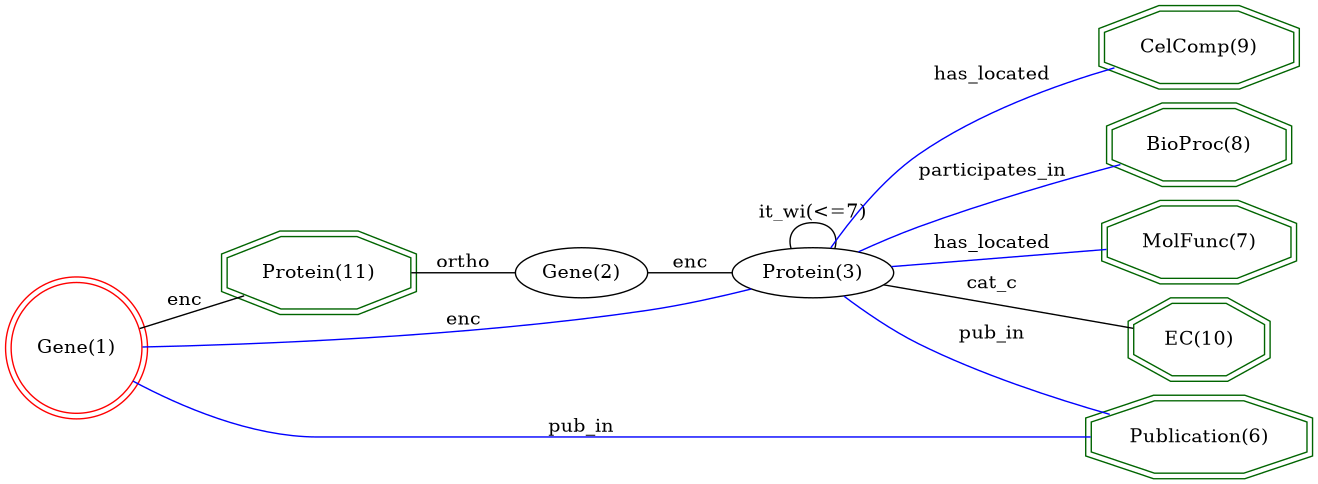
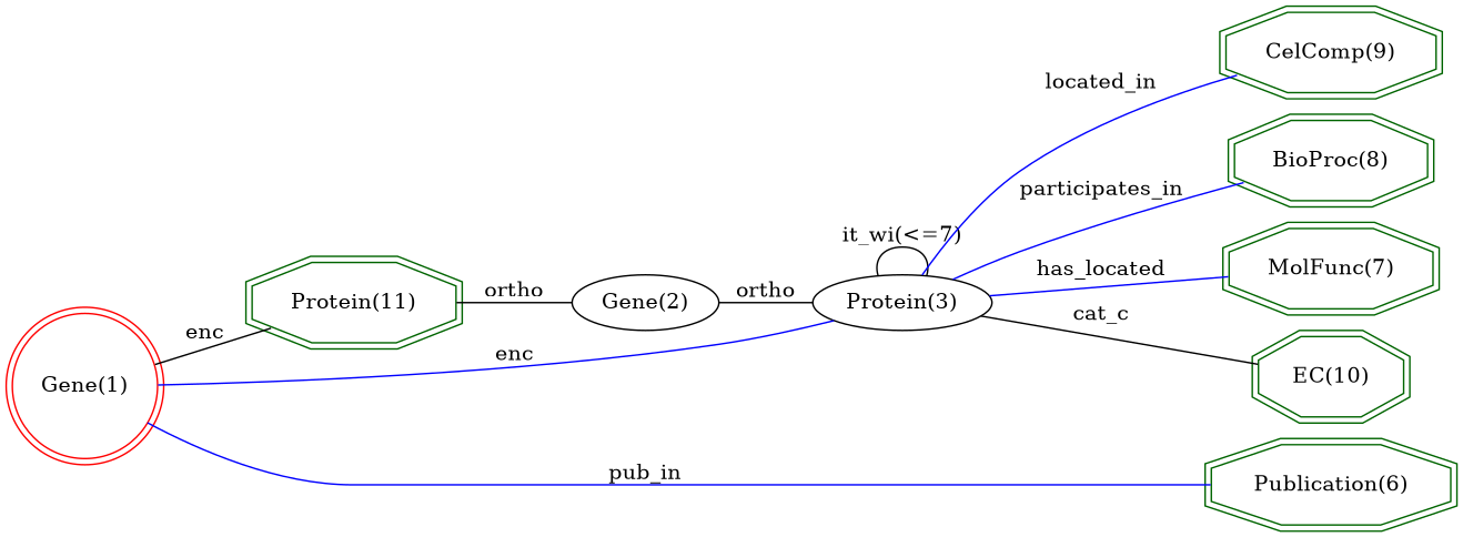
  digraph {
    rankdir=LR
    node [color=darkgreen shape=doubleoctagon]
    edge [arrowhead=none color=blue]
    "MolFunc(7)" [height=0.61111 width=1.7]
    "EC(10)" [height=0.61111 width=1.1977]
    "Gene(1)" [color=red height=1.1966 shape=doublecircle width=1.1966]
    "Protein(11)" [height=0.61111 width=1.6163]
    "Publication(6)" [height=0.61111 width=1.9362]
    "Protein(3)" [height=0.5 width=1.2768 color="" shape=""]
    "Gene(2)" [height=0.5 width=1.0855 color="" shape=""]
    "CelComp(9)" [height=0.61111 width=1.7443]
    "BioProc(8)" [height=0.61111 width=1.5966]
    "Gene(1)" -> "Protein(11)" [color=black label=enc]
    "Gene(1)" -> "Publication(6)" [label=pub_in]
    "Gene(1)" -> "Protein(3)" [label=enc]
    "Protein(11)" -> "Gene(2)" [color=black label=ortho]
    "Protein(3)" -> "MolFunc(7)" [label=has_located]
    "Protein(3)" -> "EC(10)" [color=black label=cat_c]
-   "Protein(3)" -> "Publication(6)" [label=pub_in]
    "Protein(3)" -> "Protein(3)" [color=black label="it_wi(<=7)"]
-   "Protein(3)" -> "CelComp(9)" [label=has_located]
+   "Protein(3)" -> "CelComp(9)" [label=located_in]
    "Protein(3)" -> "BioProc(8)" [label=participates_in]
-   "Gene(2)" -> "Protein(3)" [color=black label=enc]
+   "Gene(2)" -> "Protein(3)" [color=black label=ortho]
  }
